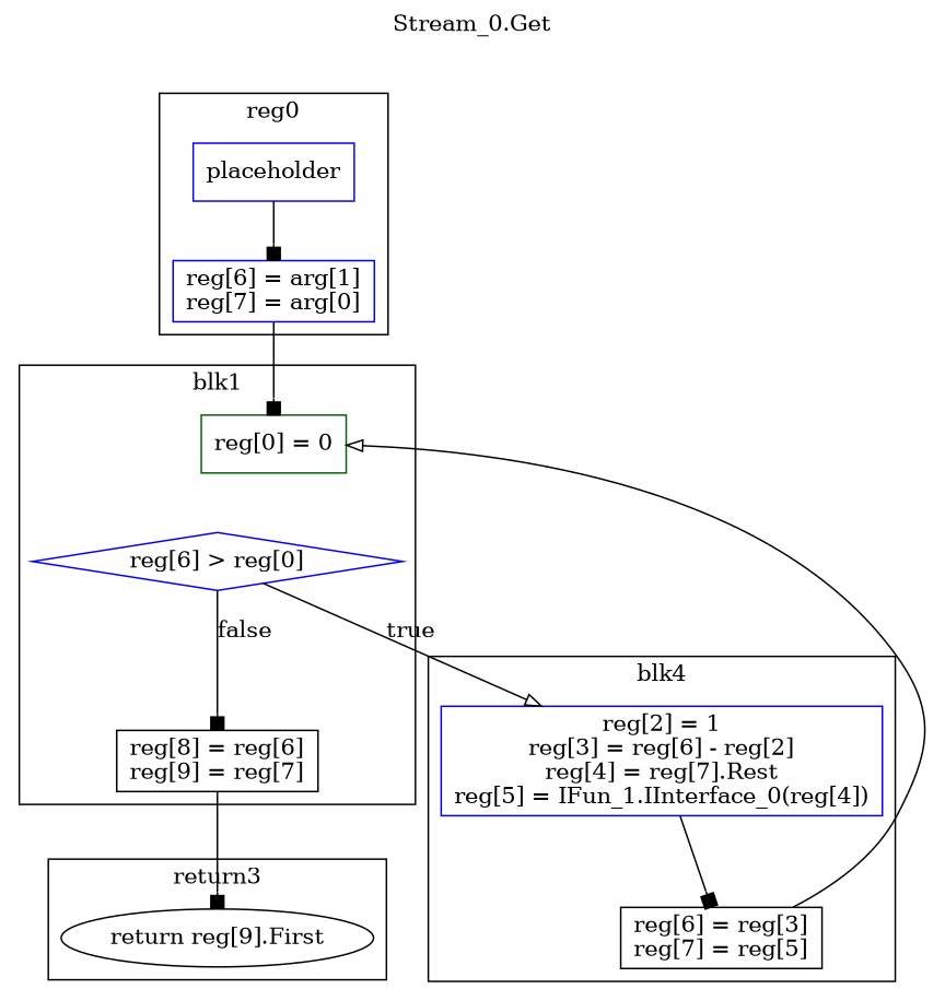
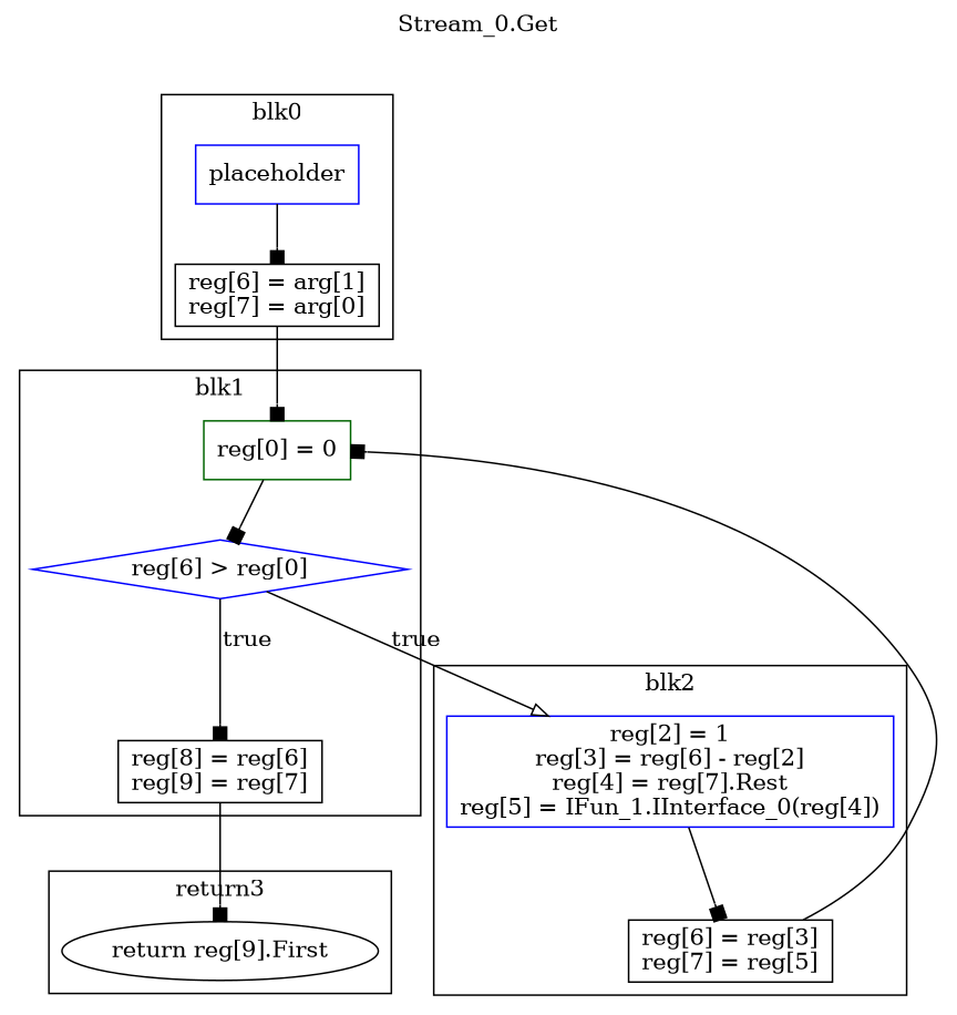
  digraph {
    label="Stream_0.Get"
    labelloc=t
    rankdir=TB
    node [color=black shape=box]
    edge [arrowhead=box]
    n1 [color=blue label=placeholder]
-   n2 [color=blue label="reg[6] = arg[1]\nreg[7] = arg[0]\n"]
+   n2 [label="reg[6] = arg[1]\nreg[7] = arg[0]\n"]
    n3 [color=darkgreen label="reg[0] = 0\n"]
    n4 [color=blue label="reg[6] > reg[0]" shape=diamond]
    n5 [label="reg[8] = reg[6]\nreg[9] = reg[7]\n"]
    n6 [color=blue label="reg[2] = 1\nreg[3] = reg[6] - reg[2]\nreg[4] = reg[7].Rest\nreg[5] = IFun_1.IInterface_0(reg[4])\n"]
    n7 [label="reg[6] = reg[3]\nreg[7] = reg[5]\n"]
    n8 [label="return reg[9].First" shape=""]
    subgraph cluster_1 {
-     label=reg0
+     label=blk0
      n1
      n2
    }
    subgraph cluster_2 {
      label=blk1
      n3
      n4
      n5
    }
    subgraph cluster_3 {
-     label=blk4
+     label=blk2
      n6
      n7
    }
    subgraph cluster_4 {
      label=return3
      n8
    }
    n1 -> n2
    n2 -> n3
-   n4 -> n5 [label=false]
+   n3 -> n4
+   n4 -> n5 [label=true]
    n4 -> n6 [arrowhead=onormal label=true]
    n5 -> n8
    n6 -> n7
-   n7 -> n3 [arrowhead=onormal]
+   n7 -> n3
  }
